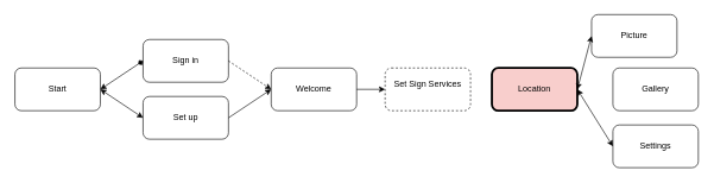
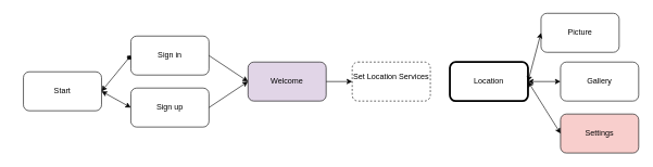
  <mxCell id="0" />
  <mxCell id="1" parent="0" />
- <mxCell id="2" value="Start" style="rounded=1;whiteSpace=wrap;html=1;" vertex="1" parent="1"><mxGeometry x="20" y="95" width="120" height="60" as="geometry" /></mxCell>
+ <mxCell id="2" value="Start" style="rounded=1;whiteSpace=wrap;html=1;" vertex="1" parent="1"><mxGeometry x="35" y="110" width="120" height="60" as="geometry" /></mxCell>
  <mxCell id="3" value="Sign in" style="rounded=1;whiteSpace=wrap;html=1;" vertex="1" parent="1"><mxGeometry x="200" y="55" width="120" height="60" as="geometry" /></mxCell>
- <mxCell id="4" value="Set up" style="rounded=1;whiteSpace=wrap;html=1;" vertex="1" parent="1"><mxGeometry x="200" y="135" width="120" height="60" as="geometry" /></mxCell>
- <mxCell id="5" value="Welcome" style="rounded=1;whiteSpace=wrap;html=1;" vertex="1" parent="1"><mxGeometry x="380" y="95" width="120" height="60" as="geometry" /></mxCell>
- <mxCell id="6" value="Set Sign Services&lt;br&gt;&lt;br&gt;" style="rounded=1;whiteSpace=wrap;html=1;dashed=1;" vertex="1" parent="1"><mxGeometry x="540" y="95" width="120" height="60" as="geometry" /></mxCell>
- <mxCell id="7" value="" style="endArrow=classic;html=1;exitX=1;exitY=0.5;exitDx=0;exitDy=0;entryX=0;entryY=0.5;entryDx=0;entryDy=0;dashed=1;" edge="1" parent="1" source="3" target="5"><mxGeometry width="50" height="50" relative="1" as="geometry"><mxPoint x="150" y="135" as="sourcePoint" /><mxPoint x="210" y="175" as="targetPoint" /><Array as="points" /></mxGeometry></mxCell>
+ <mxCell id="4" value="Sign up" style="rounded=1;whiteSpace=wrap;html=1;" vertex="1" parent="1"><mxGeometry x="200" y="135" width="120" height="60" as="geometry" /></mxCell>
+ <mxCell id="5" value="Welcome" style="rounded=1;whiteSpace=wrap;html=1;fillColor=#e1d5e7;" vertex="1" parent="1"><mxGeometry x="380" y="95" width="120" height="60" as="geometry" /></mxCell>
+ <mxCell id="6" value="Set Location Services&lt;br&gt;&lt;br&gt;" style="rounded=1;whiteSpace=wrap;html=1;dashed=1;" vertex="1" parent="1"><mxGeometry x="540" y="95" width="120" height="60" as="geometry" /></mxCell>
+ <mxCell id="7" value="" style="endArrow=classic;html=1;exitX=1;exitY=0.5;exitDx=0;exitDy=0;entryX=0;entryY=0.5;entryDx=0;entryDy=0;" edge="1" parent="1" source="3" target="5"><mxGeometry width="50" height="50" relative="1" as="geometry"><mxPoint x="150" y="135" as="sourcePoint" /><mxPoint x="210" y="175" as="targetPoint" /><Array as="points" /></mxGeometry></mxCell>
  <mxCell id="8" value="" style="endArrow=classic;html=1;exitX=1;exitY=0.5;exitDx=0;exitDy=0;" edge="1" parent="1" source="4"><mxGeometry width="50" height="50" relative="1" as="geometry"><mxPoint x="20" y="265" as="sourcePoint" /><mxPoint x="380" y="125" as="targetPoint" /></mxGeometry></mxCell>
  <mxCell id="9" value="" style="endArrow=classic;html=1;exitX=1;exitY=0.5;exitDx=0;exitDy=0;entryX=0;entryY=0.5;entryDx=0;entryDy=0;" edge="1" parent="1" source="5" target="6"><mxGeometry width="50" height="50" relative="1" as="geometry"><mxPoint x="20" y="265" as="sourcePoint" /><mxPoint x="70" y="215" as="targetPoint" /></mxGeometry></mxCell>
- <mxCell id="10" value="Location&lt;br&gt;" style="rounded=1;whiteSpace=wrap;html=1;strokeWidth=3;fillColor=#f8cecc;" vertex="1" parent="1"><mxGeometry x="690" y="95" width="120" height="60" as="geometry" /></mxCell>
+ <mxCell id="10" value="Location&lt;br&gt;" style="rounded=1;whiteSpace=wrap;html=1;strokeWidth=3;" vertex="1" parent="1"><mxGeometry x="690" y="95" width="120" height="60" as="geometry" /></mxCell>
  <mxCell id="11" value="Picture" style="rounded=1;whiteSpace=wrap;html=1;" vertex="1" parent="1"><mxGeometry x="830" y="20" width="120" height="60" as="geometry" /></mxCell>
  <mxCell id="12" value="Gallery" style="rounded=1;whiteSpace=wrap;html=1;" vertex="1" parent="1"><mxGeometry x="860" y="95" width="120" height="60" as="geometry" /></mxCell>
- <mxCell id="13" value="Settings" style="rounded=1;whiteSpace=wrap;html=1;strokeWidth=1;" vertex="1" parent="1"><mxGeometry x="860" y="175" width="120" height="60" as="geometry" /></mxCell>
+ <mxCell id="13" value="Settings" style="rounded=1;whiteSpace=wrap;html=1;strokeWidth=1;fillColor=#f8cecc;" vertex="1" parent="1"><mxGeometry x="860" y="175" width="120" height="60" as="geometry" /></mxCell>
  <mxCell id="14" value="" style="endArrow=diamond;startArrow=classic;html=1;exitX=1;exitY=0.5;exitDx=0;exitDy=0;entryX=0;entryY=0.5;entryDx=0;entryDy=0;" edge="1" parent="1" source="2" target="3"><mxGeometry width="50" height="50" relative="1" as="geometry"><mxPoint x="20" y="305" as="sourcePoint" /><mxPoint x="70" y="255" as="targetPoint" /></mxGeometry></mxCell>
  <mxCell id="15" value="" style="endArrow=classic;startArrow=classic;html=1;entryX=0;entryY=0.5;entryDx=0;entryDy=0;exitX=1;exitY=0.5;exitDx=0;exitDy=0;" edge="1" parent="1" source="2" target="4"><mxGeometry width="50" height="50" relative="1" as="geometry"><mxPoint x="20" y="305" as="sourcePoint" /><mxPoint x="70" y="255" as="targetPoint" /></mxGeometry></mxCell>
+ <mxCell id="16" value="" style="endArrow=classic;startArrow=classic;html=1;entryX=0;entryY=0.5;entryDx=0;entryDy=0;exitX=1;exitY=0.5;exitDx=0;exitDy=0;" edge="1" parent="1" source="10" target="12"><mxGeometry width="50" height="50" relative="1" as="geometry"><mxPoint x="20" y="305" as="sourcePoint" /><mxPoint x="70" y="255" as="targetPoint" /></mxGeometry></mxCell>
  <mxCell id="17" value="" style="endArrow=classic;startArrow=classic;html=1;entryX=0;entryY=0.5;entryDx=0;entryDy=0;exitX=1;exitY=0.5;exitDx=0;exitDy=0;" edge="1" parent="1" source="10" target="11"><mxGeometry width="50" height="50" relative="1" as="geometry"><mxPoint x="20" y="305" as="sourcePoint" /><mxPoint x="70" y="255" as="targetPoint" /></mxGeometry></mxCell>
  <mxCell id="18" value="" style="endArrow=classic;startArrow=classic;html=1;entryX=0;entryY=0.5;entryDx=0;entryDy=0;exitX=1;exitY=0.5;exitDx=0;exitDy=0;" edge="1" parent="1" source="10" target="13"><mxGeometry width="50" height="50" relative="1" as="geometry"><mxPoint x="20" y="305" as="sourcePoint" /><mxPoint x="70" y="255" as="targetPoint" /></mxGeometry></mxCell>
